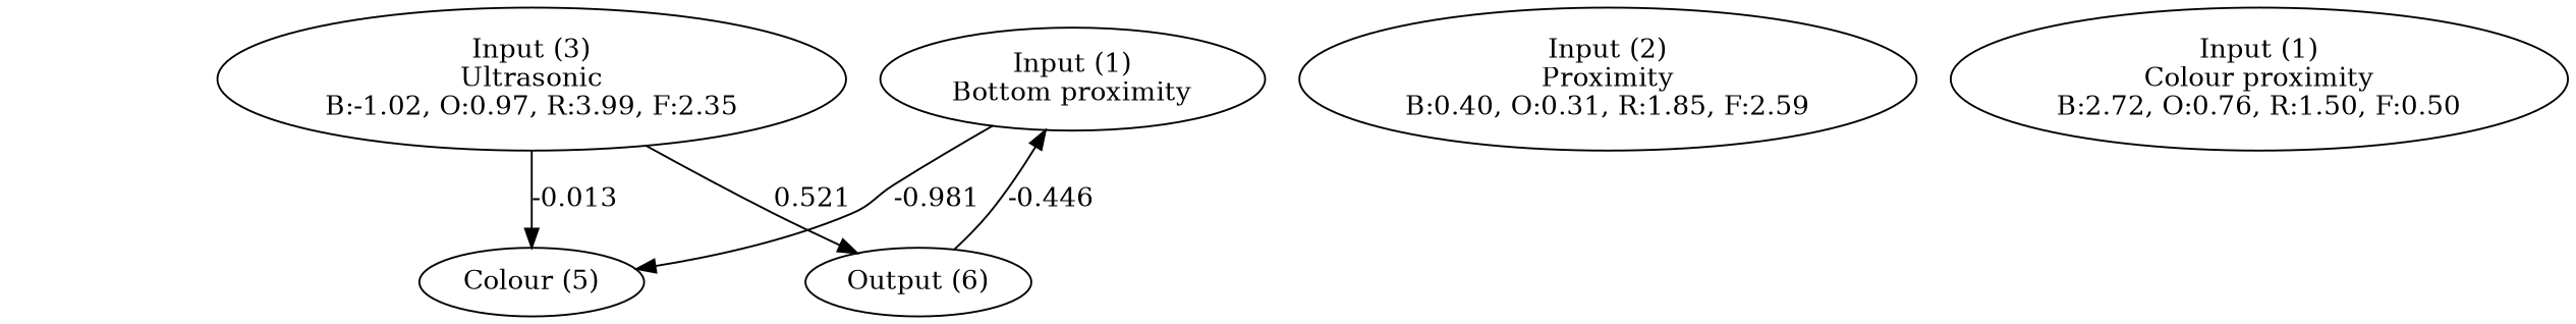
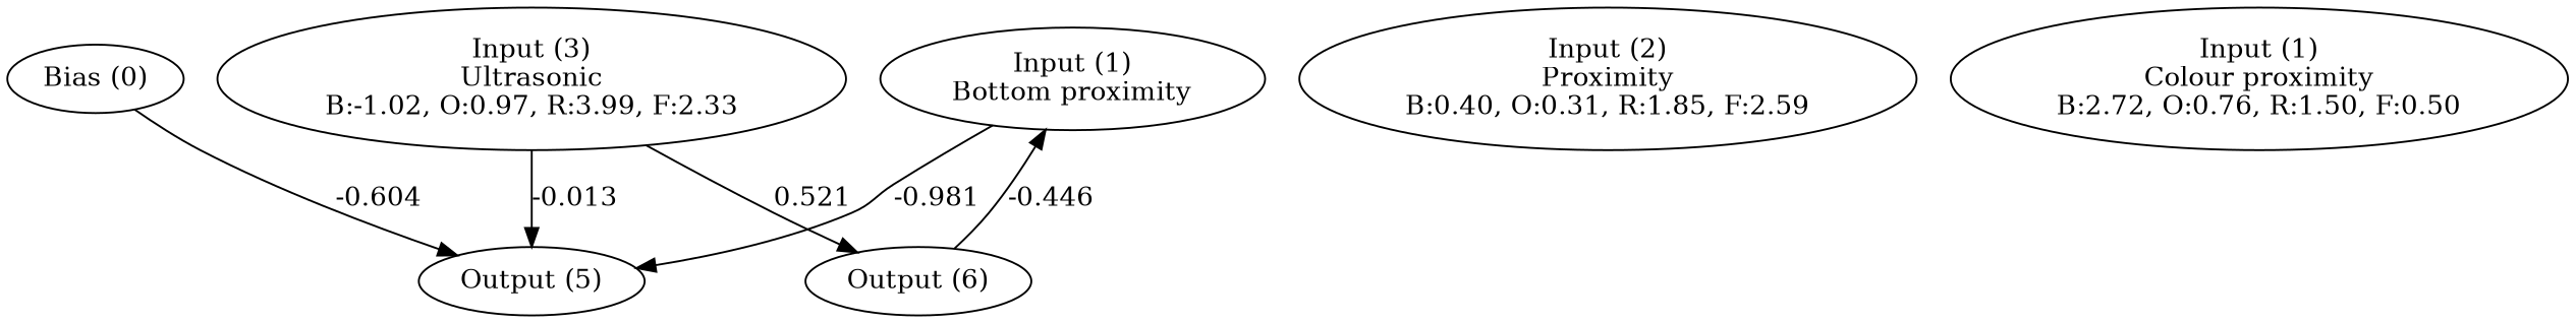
  digraph {
+   n1 [label="Bias (0)"]
    n2 [label="Input (1)\nBottom proximity"]
    n3 [label="Input (2)\nProximity\nB:0.40, O:0.31, R:1.85, F:2.59"]
-   n4 [label="Input (3)\nUltrasonic\nB:-1.02, O:0.97, R:3.99, F:2.35"]
+   n4 [label="Input (3)\nUltrasonic\nB:-1.02, O:0.97, R:3.99, F:2.33"]
    n5 [label="Input (1)\nColour proximity\nB:2.72, O:0.76, R:1.50, F:0.50"]
-   n6 [label="Colour (5)"]
+   n6 [label="Output (5)"]
    n7 [label="Output (6)"]
    subgraph sub_1 {
      rank=same
+     n1
      n2
      n3
      n4
      n5
    }
    subgraph sub_2 {
      rank=same
      n6
      n7
    }
+   n1 -> n6 [label=-0.604]
    n2 -> n6 [label=-0.981]
    n4 -> n6 [label=-0.013]
    n4 -> n7 [label=0.521]
    n7 -> n2 [label=-0.446]
  }
